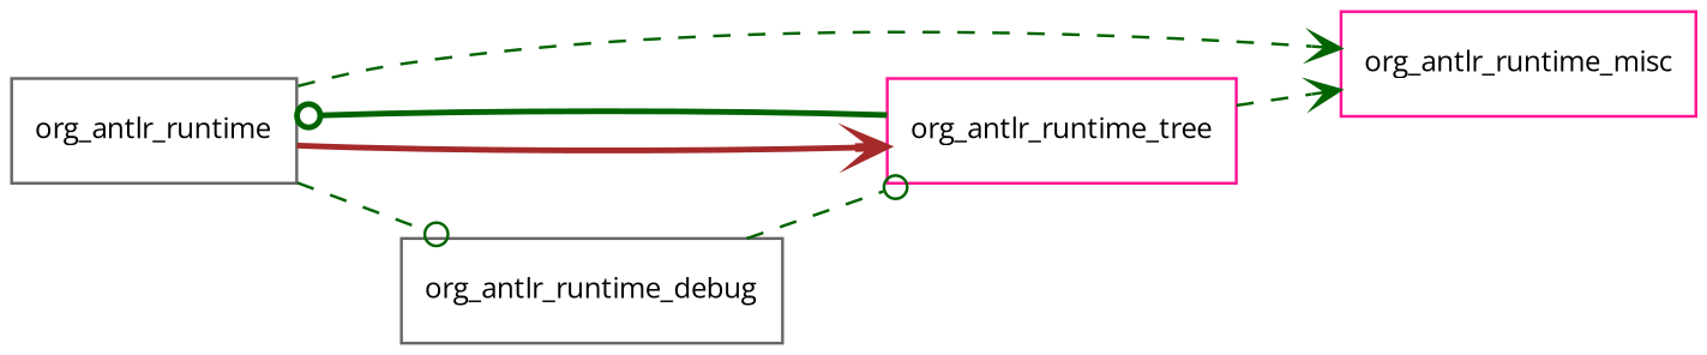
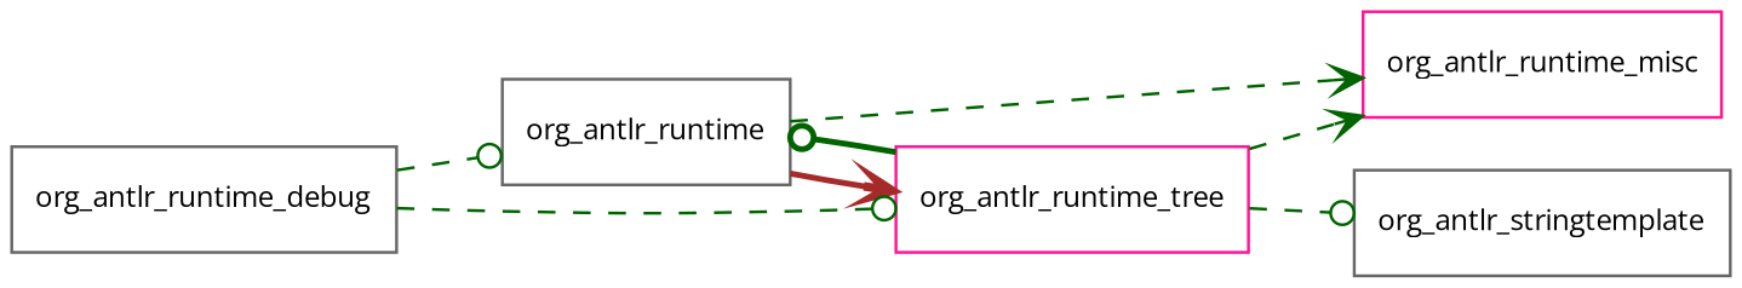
  digraph {
    fontname="Open Sans"
    rankdir=LR
    node [color=gray40 fontname="Open Sans" fontsize=10.0 shape=box]
    edge [arrowhead=odot color=darkgreen fontname="Open Sans" style=dashed]
    org_antlr_runtime_misc [color=deeppink]
    org_antlr_runtime
    org_antlr_runtime_tree [color=deeppink]
+   org_antlr_stringtemplate
    org_antlr_runtime_debug
    org_antlr_runtime -> org_antlr_runtime_misc [arrowhead=vee]
    org_antlr_runtime -> org_antlr_runtime_tree [arrowhead=vee color=brown style=bold]
    org_antlr_runtime_tree -> org_antlr_runtime_misc [arrowhead=vee]
    org_antlr_runtime_tree -> org_antlr_runtime [style=bold]
-   org_antlr_runtime -> org_antlr_runtime_debug
+   org_antlr_runtime_tree -> org_antlr_stringtemplate
+   org_antlr_runtime_debug -> org_antlr_runtime
    org_antlr_runtime_debug -> org_antlr_runtime_tree
  }
